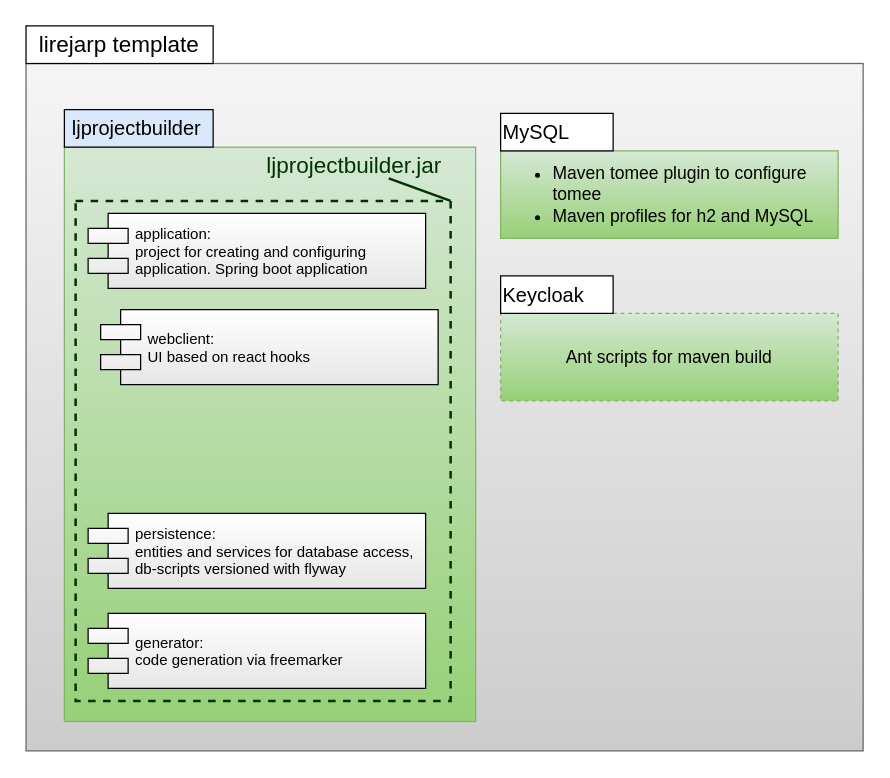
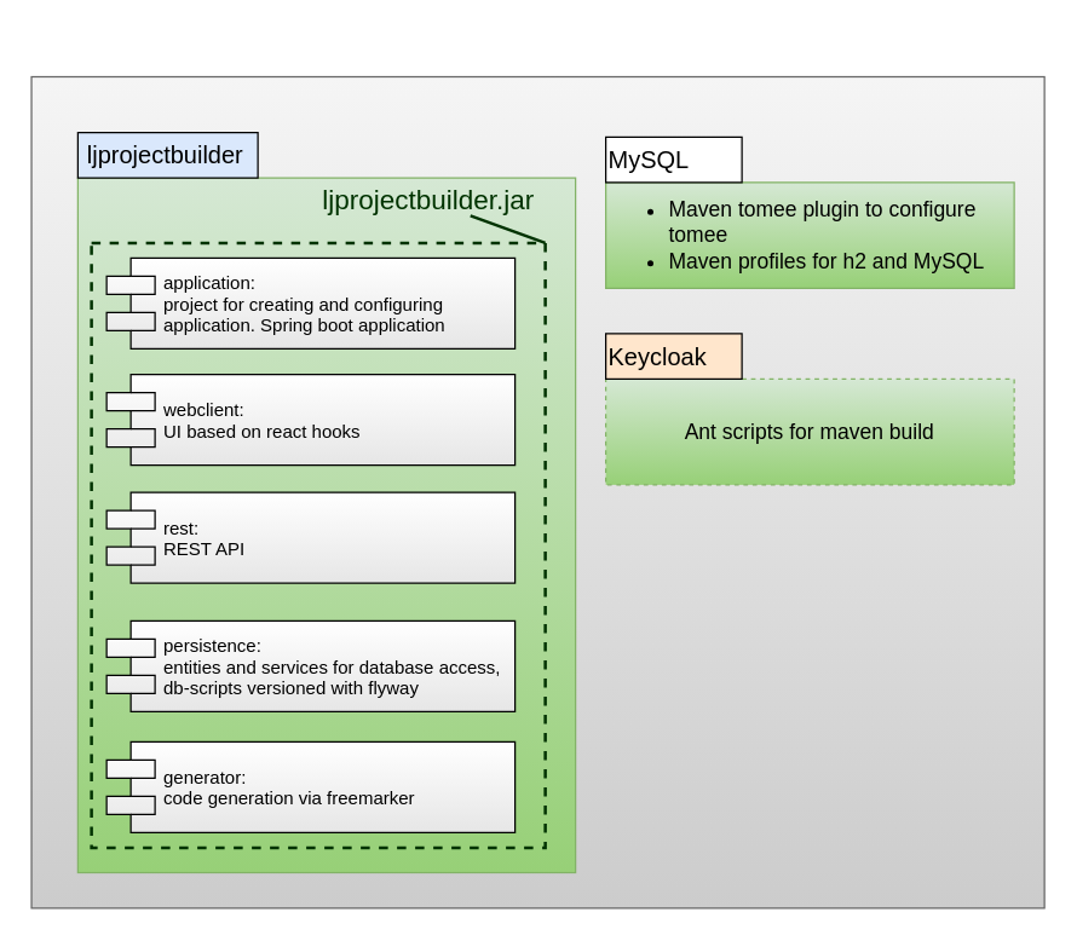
  <mxCell id="0" />
  <mxCell id="1" style="" parent="0" />
  <mxCell id="2" value="" style="rounded=0;whiteSpace=wrap;html=1;fillColor=#f5f5f5;strokeColor=#666666;gradientColor=#CCCCCC;" parent="1" vertex="1"><mxGeometry x="20.33" y="50.11" width="669.67" height="549.89" as="geometry" /></mxCell>
- <mxCell id="3" value="&lt;div align=&quot;left&quot;&gt;&lt;p&gt;&lt;font style=&quot;font-size: 18px&quot; face=&quot;Helvetica&quot;&gt;lirejarp template&lt;/font&gt;&lt;/p&gt;&lt;/div&gt;" style="rounded=0;whiteSpace=wrap;html=1;fontFamily=Comic Sans MS;" parent="1" vertex="1"><mxGeometry x="20.33" width="149.67" height="30.11" as="geometry" y="20" /></mxCell>
  <mxCell id="4" value="parts" parent="0" />
  <mxCell id="5" value="" style="rounded=0;whiteSpace=wrap;html=1;fontFamily=Comic Sans MS;fillColor=#d5e8d4;strokeColor=#82b366;gradientColor=#97d077;" parent="4" vertex="1"><mxGeometry x="51" y="117" width="329" height="459.5" as="geometry" /></mxCell>
  <mxCell id="6" value="&lt;div&gt;&lt;br&gt;&lt;/div&gt;&lt;div&gt;&lt;br&gt;&lt;ul&gt;&lt;li&gt;&lt;font style=&quot;font-size: 14px&quot; face=&quot;Helvetica&quot;&gt;Maven tomee plugin to configure tomee&lt;/font&gt;&lt;/li&gt;&lt;li&gt;&lt;font style=&quot;font-size: 14px&quot; face=&quot;Helvetica&quot;&gt;Maven profiles for h2 and MySQL&lt;br&gt;&lt;/font&gt;&lt;/li&gt;&lt;/ul&gt;&lt;/div&gt;&lt;blockquote&gt;&lt;div&gt;&lt;div&gt;&lt;font style=&quot;font-size: 14px&quot; face=&quot;Helvetica&quot;&gt;&lt;br&gt;&lt;/font&gt;&lt;/div&gt;&lt;/div&gt;&lt;/blockquote&gt;" style="rounded=0;whiteSpace=wrap;html=1;fontFamily=Comic Sans MS;fillColor=#d5e8d4;strokeColor=#82b366;gradientColor=#97d077;align=left;verticalAlign=middle;" parent="4" vertex="1"><mxGeometry x="400" y="120" width="270" height="70" as="geometry" /></mxCell>
  <mxCell id="7" value="&lt;div style=&quot;font-size: 16px&quot; align=&quot;left&quot;&gt;&lt;font style=&quot;font-size: 16px&quot;&gt;MySQL&lt;/font&gt;&lt;/div&gt;" style="rounded=0;whiteSpace=wrap;html=1;fontFamily=Helvetica;fontSize=18;align=left;" parent="4" vertex="1"><mxGeometry x="400" y="90" width="90" height="30" as="geometry" /></mxCell>
  <mxCell id="8" value="&lt;font style=&quot;font-size: 14px&quot; face=&quot;Helvetica&quot;&gt;Ant scripts for maven build&lt;/font&gt;&lt;br&gt;" style="rounded=0;whiteSpace=wrap;html=1;fontFamily=Comic Sans MS;fillColor=#d5e8d4;strokeColor=#82b366;gradientColor=#97d077;shadow=0;dashed=1;" parent="4" vertex="1"><mxGeometry x="400" y="250" width="270" height="70" as="geometry" /></mxCell>
- <mxCell id="9" value="&lt;font style=&quot;font-size: 16px&quot;&gt;Keycloak&lt;/font&gt;" style="rounded=0;whiteSpace=wrap;html=1;fontFamily=Helvetica;fontSize=18;align=left;" parent="4" vertex="1"><mxGeometry x="400" y="220" width="90" height="30" as="geometry" /></mxCell>
+ <mxCell id="9" value="&lt;font style=&quot;font-size: 16px&quot;&gt;Keycloak&lt;/font&gt;" style="rounded=0;whiteSpace=wrap;html=1;fontFamily=Helvetica;fontSize=18;align=left;fillColor=#ffe6cc;" parent="4" vertex="1"><mxGeometry x="400" y="220" width="90" height="30" as="geometry" /></mxCell>
  <mxCell id="10" value="" style="rounded=0;whiteSpace=wrap;html=1;dashed=1;strokeWidth=2;fontFamily=Helvetica;fontSize=18;align=left;fillColor=none;strokeColor=#003300;" parent="4" vertex="1"><mxGeometry x="60" y="160" width="300" height="400" as="geometry" /></mxCell>
  <mxCell id="11" style="rounded=0;orthogonalLoop=1;jettySize=auto;html=1;entryX=1;entryY=0;entryDx=0;entryDy=0;fontFamily=Helvetica;fontSize=18;endArrow=none;endFill=0;strokeColor=#003300;strokeWidth=2;" parent="4" target="10" edge="1" source="12"><mxGeometry relative="1" as="geometry"><mxPoint x="350" y="150" as="sourcePoint" /></mxGeometry></mxCell>
  <mxCell id="12" value="&lt;font color=&quot;#003300&quot;&gt;ljprojectbuilder.jar&lt;br&gt;&lt;/font&gt;" style="text;html=1;strokeColor=none;fillColor=none;align=center;verticalAlign=middle;whiteSpace=wrap;rounded=0;dashed=1;fontFamily=Helvetica;fontSize=18;" parent="4" vertex="1"><mxGeometry x="230" y="122" width="106" height="20" as="geometry" /></mxCell>
  <mxCell id="13" value="&lt;div style=&quot;font-size: 16px&quot; align=&quot;left&quot;&gt;&lt;font style=&quot;font-size: 16px&quot;&gt;&amp;nbsp;ljprojectbuilder&lt;/font&gt;&lt;/div&gt;" style="rounded=0;whiteSpace=wrap;html=1;fontFamily=Helvetica;fontSize=18;align=left;fillColor=#dae8fc;" parent="4" vertex="1"><mxGeometry x="51" y="87" width="119" height="30" as="geometry" /></mxCell>
  <mxCell id="14" value="Components" parent="0" />
  <mxCell id="15" value="application:&#10;project for creating and configuring &#10;application. Spring boot application" style="shape=component;align=left;spacingLeft=36;gradientColor=#E6E6E6;fontFamily=Helvetica;" parent="14" vertex="1"><mxGeometry x="70" y="170" width="270" height="60" as="geometry" /></mxCell>
- <mxCell id="16" value="webclient:&#10;UI based on react hooks" style="shape=component;align=left;spacingLeft=36;gradientColor=#E6E6E6;fontFamily=Helvetica;" parent="14" vertex="1"><mxGeometry x="80" y="247" width="270" height="60" as="geometry" /></mxCell>
+ <mxCell id="16" value="webclient:&#10;UI based on react hooks" style="shape=component;align=left;spacingLeft=36;gradientColor=#E6E6E6;fontFamily=Helvetica;" parent="14" vertex="1"><mxGeometry x="70" y="247" width="270" height="60" as="geometry" /></mxCell>
+ <mxCell id="17" value="rest:&#10;REST API" style="shape=component;align=left;spacingLeft=36;gradientColor=#E6E6E6;fontFamily=Helvetica;" parent="14" vertex="1"><mxGeometry x="70" y="325" width="270" height="60" as="geometry" /></mxCell>
  <mxCell id="18" value="persistence:&#10;entities and services for database access,&#10;db-scripts versioned with flyway" style="shape=component;align=left;spacingLeft=36;gradientColor=#E6E6E6;fontFamily=Helvetica;" parent="14" vertex="1"><mxGeometry x="70" y="410" width="270" height="60" as="geometry" /></mxCell>
  <mxCell id="19" value="generator:&#10;code generation via freemarker" style="shape=component;align=left;spacingLeft=36;gradientColor=#E6E6E6;fontFamily=Helvetica;" parent="14" vertex="1"><mxGeometry x="70" y="490" width="270" height="60" as="geometry" /></mxCell>
